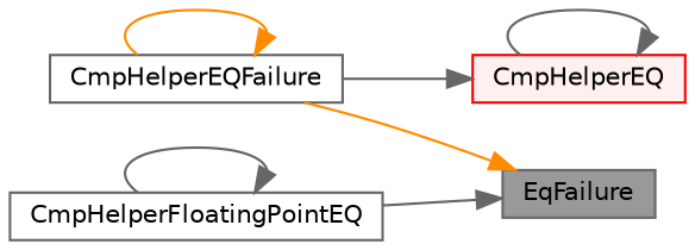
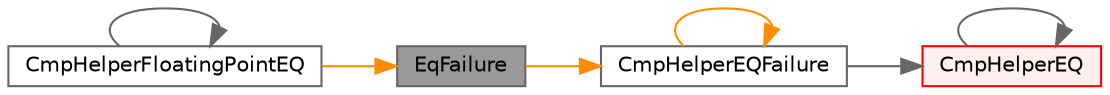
  digraph {
    rankdir=RL
    node [color=grey40 fillcolor=white fontname=Helvetica fontsize=10 shape=box style=filled]
    edge [color=gray40 dir=back fontname=Helvetica fontsize=10 labelfontname=Helvetica labelfontsize=10 style=solid]
    n1 [color=gray40 fillcolor=grey60 fontcolor=black height=0.2 label=EqFailure width=0.4]
    n2 [height=0.2 label=CmpHelperEQFailure width=0.4]
    n3 [height=0.2 label=CmpHelperFloatingPointEQ width=0.4]
    n4 [color=red fillcolor="#FFF0F0" height=0.2 label=CmpHelperEQ width=0.4]
-   n1 -> n2 [color=darkorange]
-   n1 -> n3
+   n2 -> n1 [color=darkorange]
+   n1 -> n3 [color=darkorange]
    n2 -> n2 [color=darkorange]
    n3 -> n3
    n4 -> n2
    n4 -> n4
  }
